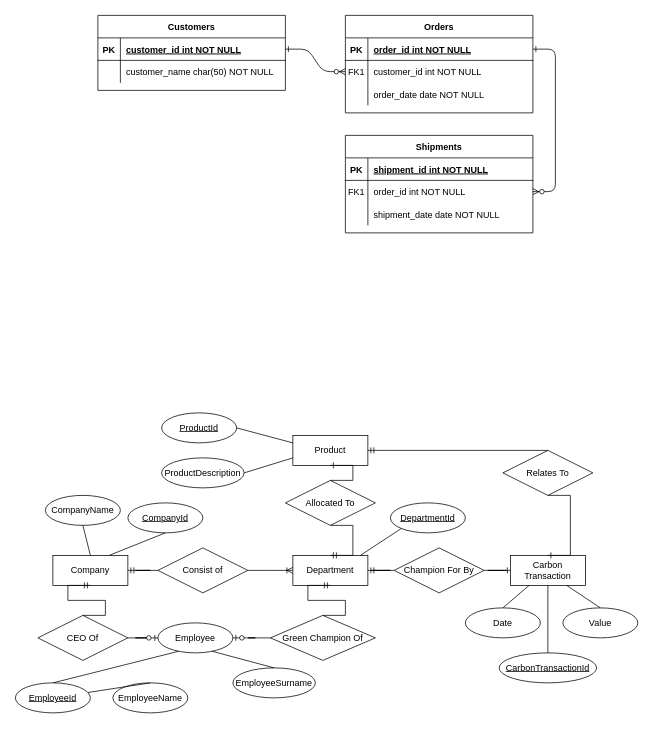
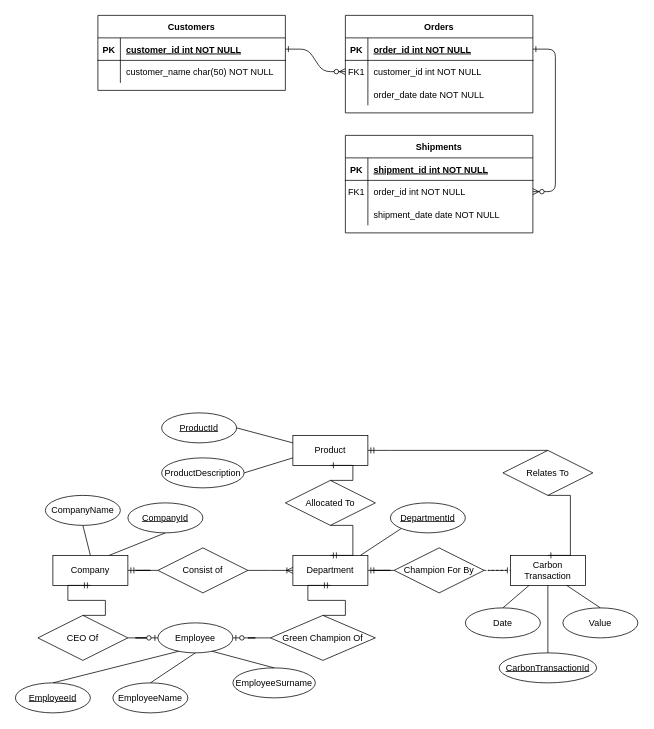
  <mxCell id="0" />
  <mxCell id="1" parent="0" />
  <mxCell id="2" value="" style="edgeStyle=entityRelationEdgeStyle;endArrow=ERzeroToMany;startArrow=ERone;endFill=1;startFill=0;" parent="1" source="25" target="8" edge="1"><mxGeometry width="100" height="100" relative="1" as="geometry"><mxPoint x="350" y="620" as="sourcePoint" /><mxPoint x="450" y="520" as="targetPoint" /></mxGeometry></mxCell>
  <mxCell id="3" value="" style="edgeStyle=entityRelationEdgeStyle;endArrow=ERzeroToMany;startArrow=ERone;endFill=1;startFill=0;" parent="1" source="5" target="18" edge="1"><mxGeometry width="100" height="100" relative="1" as="geometry"><mxPoint x="410" y="80" as="sourcePoint" /><mxPoint x="470" y="105" as="targetPoint" /></mxGeometry></mxCell>
  <mxCell id="4" value="Orders" style="shape=table;startSize=30;container=1;collapsible=1;childLayout=tableLayout;fixedRows=1;rowLines=0;fontStyle=1;align=center;resizeLast=1;" parent="1" vertex="1"><mxGeometry x="460" y="20" width="250" height="130" as="geometry" /></mxCell>
  <mxCell id="5" value="" style="shape=partialRectangle;collapsible=0;dropTarget=0;pointerEvents=0;fillColor=none;points=[[0,0.5],[1,0.5]];portConstraint=eastwest;top=0;left=0;right=0;bottom=1;" parent="4" vertex="1"><mxGeometry y="30" width="250" height="30" as="geometry" /></mxCell>
  <mxCell id="6" value="PK" style="shape=partialRectangle;overflow=hidden;connectable=0;fillColor=none;top=0;left=0;bottom=0;right=0;fontStyle=1;" parent="5" vertex="1"><mxGeometry width="30" height="30" as="geometry" /></mxCell>
  <mxCell id="7" value="order_id int NOT NULL " style="shape=partialRectangle;overflow=hidden;connectable=0;fillColor=none;top=0;left=0;bottom=0;right=0;align=left;spacingLeft=6;fontStyle=5;" parent="5" vertex="1"><mxGeometry x="30" width="220" height="30" as="geometry" /></mxCell>
  <mxCell id="8" value="" style="shape=partialRectangle;collapsible=0;dropTarget=0;pointerEvents=0;fillColor=none;points=[[0,0.5],[1,0.5]];portConstraint=eastwest;top=0;left=0;right=0;bottom=0;" parent="4" vertex="1"><mxGeometry y="60" width="250" height="30" as="geometry" /></mxCell>
  <mxCell id="9" value="FK1" style="shape=partialRectangle;overflow=hidden;connectable=0;fillColor=none;top=0;left=0;bottom=0;right=0;" parent="8" vertex="1"><mxGeometry width="30" height="30" as="geometry" /></mxCell>
  <mxCell id="10" value="customer_id int NOT NULL" style="shape=partialRectangle;overflow=hidden;connectable=0;fillColor=none;top=0;left=0;bottom=0;right=0;align=left;spacingLeft=6;" parent="8" vertex="1"><mxGeometry x="30" width="220" height="30" as="geometry" /></mxCell>
  <mxCell id="11" value="" style="shape=partialRectangle;collapsible=0;dropTarget=0;pointerEvents=0;fillColor=none;points=[[0,0.5],[1,0.5]];portConstraint=eastwest;top=0;left=0;right=0;bottom=0;" parent="4" vertex="1"><mxGeometry y="90" width="250" height="30" as="geometry" /></mxCell>
  <mxCell id="12" value="" style="shape=partialRectangle;overflow=hidden;connectable=0;fillColor=none;top=0;left=0;bottom=0;right=0;" parent="11" vertex="1"><mxGeometry width="30" height="30" as="geometry" /></mxCell>
  <mxCell id="13" value="order_date date NOT NULL" style="shape=partialRectangle;overflow=hidden;connectable=0;fillColor=none;top=0;left=0;bottom=0;right=0;align=left;spacingLeft=6;" parent="11" vertex="1"><mxGeometry x="30" width="220" height="30" as="geometry" /></mxCell>
  <mxCell id="14" value="Shipments" style="shape=table;startSize=30;container=1;collapsible=1;childLayout=tableLayout;fixedRows=1;rowLines=0;fontStyle=1;align=center;resizeLast=1;" parent="1" vertex="1"><mxGeometry x="460" y="180" width="250" height="130" as="geometry" /></mxCell>
  <mxCell id="15" value="" style="shape=partialRectangle;collapsible=0;dropTarget=0;pointerEvents=0;fillColor=none;points=[[0,0.5],[1,0.5]];portConstraint=eastwest;top=0;left=0;right=0;bottom=1;" parent="14" vertex="1"><mxGeometry y="30" width="250" height="30" as="geometry" /></mxCell>
  <mxCell id="16" value="PK" style="shape=partialRectangle;overflow=hidden;connectable=0;fillColor=none;top=0;left=0;bottom=0;right=0;fontStyle=1;" parent="15" vertex="1"><mxGeometry width="30" height="30" as="geometry" /></mxCell>
  <mxCell id="17" value="shipment_id int NOT NULL " style="shape=partialRectangle;overflow=hidden;connectable=0;fillColor=none;top=0;left=0;bottom=0;right=0;align=left;spacingLeft=6;fontStyle=5;" parent="15" vertex="1"><mxGeometry x="30" width="220" height="30" as="geometry" /></mxCell>
  <mxCell id="18" value="" style="shape=partialRectangle;collapsible=0;dropTarget=0;pointerEvents=0;fillColor=none;points=[[0,0.5],[1,0.5]];portConstraint=eastwest;top=0;left=0;right=0;bottom=0;" parent="14" vertex="1"><mxGeometry y="60" width="250" height="30" as="geometry" /></mxCell>
  <mxCell id="19" value="FK1" style="shape=partialRectangle;overflow=hidden;connectable=0;fillColor=none;top=0;left=0;bottom=0;right=0;" parent="18" vertex="1"><mxGeometry width="30" height="30" as="geometry" /></mxCell>
  <mxCell id="20" value="order_id int NOT NULL" style="shape=partialRectangle;overflow=hidden;connectable=0;fillColor=none;top=0;left=0;bottom=0;right=0;align=left;spacingLeft=6;" parent="18" vertex="1"><mxGeometry x="30" width="220" height="30" as="geometry" /></mxCell>
  <mxCell id="21" value="" style="shape=partialRectangle;collapsible=0;dropTarget=0;pointerEvents=0;fillColor=none;points=[[0,0.5],[1,0.5]];portConstraint=eastwest;top=0;left=0;right=0;bottom=0;" parent="14" vertex="1"><mxGeometry y="90" width="250" height="30" as="geometry" /></mxCell>
  <mxCell id="22" value="" style="shape=partialRectangle;overflow=hidden;connectable=0;fillColor=none;top=0;left=0;bottom=0;right=0;" parent="21" vertex="1"><mxGeometry width="30" height="30" as="geometry" /></mxCell>
  <mxCell id="23" value="shipment_date date NOT NULL" style="shape=partialRectangle;overflow=hidden;connectable=0;fillColor=none;top=0;left=0;bottom=0;right=0;align=left;spacingLeft=6;" parent="21" vertex="1"><mxGeometry x="30" width="220" height="30" as="geometry" /></mxCell>
  <mxCell id="24" value="Customers" style="shape=table;startSize=30;container=1;collapsible=1;childLayout=tableLayout;fixedRows=1;rowLines=0;fontStyle=1;align=center;resizeLast=1;" parent="1" vertex="1"><mxGeometry x="130" y="20" width="250" height="100" as="geometry" /></mxCell>
  <mxCell id="25" value="" style="shape=partialRectangle;collapsible=0;dropTarget=0;pointerEvents=0;fillColor=none;points=[[0,0.5],[1,0.5]];portConstraint=eastwest;top=0;left=0;right=0;bottom=1;" parent="24" vertex="1"><mxGeometry y="30" width="250" height="30" as="geometry" /></mxCell>
  <mxCell id="26" value="PK" style="shape=partialRectangle;overflow=hidden;connectable=0;fillColor=none;top=0;left=0;bottom=0;right=0;fontStyle=1;" parent="25" vertex="1"><mxGeometry width="30" height="30" as="geometry" /></mxCell>
  <mxCell id="27" value="customer_id int NOT NULL " style="shape=partialRectangle;overflow=hidden;connectable=0;fillColor=none;top=0;left=0;bottom=0;right=0;align=left;spacingLeft=6;fontStyle=5;" parent="25" vertex="1"><mxGeometry x="30" width="220" height="30" as="geometry" /></mxCell>
  <mxCell id="28" value="" style="shape=partialRectangle;collapsible=0;dropTarget=0;pointerEvents=0;fillColor=none;points=[[0,0.5],[1,0.5]];portConstraint=eastwest;top=0;left=0;right=0;bottom=0;" parent="24" vertex="1"><mxGeometry y="60" width="250" height="30" as="geometry" /></mxCell>
  <mxCell id="29" value="" style="shape=partialRectangle;overflow=hidden;connectable=0;fillColor=none;top=0;left=0;bottom=0;right=0;" parent="28" vertex="1"><mxGeometry width="30" height="30" as="geometry" /></mxCell>
  <mxCell id="30" value="customer_name char(50) NOT NULL" style="shape=partialRectangle;overflow=hidden;connectable=0;fillColor=none;top=0;left=0;bottom=0;right=0;align=left;spacingLeft=6;" parent="28" vertex="1"><mxGeometry x="30" width="220" height="30" as="geometry" /></mxCell>
  <mxCell id="31" value="Company" style="whiteSpace=wrap;html=1;align=center;" vertex="1" parent="1"><mxGeometry x="70" y="740" width="100" height="40" as="geometry" /></mxCell>
  <mxCell id="32" value="CompanyName" style="ellipse;whiteSpace=wrap;html=1;align=center;" vertex="1" parent="1"><mxGeometry x="60" y="660" width="100" height="40" as="geometry" /></mxCell>
  <mxCell id="33" value="Consist of" style="shape=rhombus;perimeter=rhombusPerimeter;whiteSpace=wrap;html=1;align=center;" vertex="1" parent="1"><mxGeometry x="210" y="730" width="120" height="60" as="geometry" /></mxCell>
  <mxCell id="34" value="Department" style="whiteSpace=wrap;html=1;align=center;" vertex="1" parent="1"><mxGeometry x="390" y="740" width="100" height="40" as="geometry" /></mxCell>
  <mxCell id="35" value="" style="edgeStyle=entityRelationEdgeStyle;fontSize=12;html=1;endArrow=ERoneToMany;rounded=0;entryX=0;entryY=0.5;entryDx=0;entryDy=0;exitX=1;exitY=0.5;exitDx=0;exitDy=0;" edge="1" parent="1" source="33" target="34"><mxGeometry width="100" height="100" relative="1" as="geometry"><mxPoint x="410" y="770" as="sourcePoint" /><mxPoint x="510" y="670" as="targetPoint" /></mxGeometry></mxCell>
  <mxCell id="36" value="" style="edgeStyle=entityRelationEdgeStyle;fontSize=12;html=1;endArrow=ERmandOne;rounded=0;entryX=1;entryY=0.5;entryDx=0;entryDy=0;exitX=0;exitY=0.5;exitDx=0;exitDy=0;" edge="1" parent="1" source="33" target="31"><mxGeometry width="100" height="100" relative="1" as="geometry"><mxPoint x="130" y="860" as="sourcePoint" /><mxPoint x="230" y="760" as="targetPoint" /></mxGeometry></mxCell>
  <mxCell id="37" value="Employee" style="ellipse;whiteSpace=wrap;html=1;align=center;" vertex="1" parent="1"><mxGeometry x="210" y="830" width="100" height="40" as="geometry" /></mxCell>
  <mxCell id="38" value="CEO Of" style="shape=rhombus;perimeter=rhombusPerimeter;whiteSpace=wrap;html=1;align=center;" vertex="1" parent="1"><mxGeometry x="50" y="820" width="120" height="60" as="geometry" /></mxCell>
  <mxCell id="39" value="" style="edgeStyle=entityRelationEdgeStyle;fontSize=12;html=1;endArrow=ERzeroToOne;endFill=1;rounded=0;entryX=0;entryY=0.5;entryDx=0;entryDy=0;exitX=1;exitY=0.5;exitDx=0;exitDy=0;" edge="1" parent="1" source="38" target="37"><mxGeometry width="100" height="100" relative="1" as="geometry"><mxPoint x="410" y="790" as="sourcePoint" /><mxPoint x="510" y="690" as="targetPoint" /></mxGeometry></mxCell>
  <mxCell id="40" value="Green Champion Of" style="shape=rhombus;perimeter=rhombusPerimeter;whiteSpace=wrap;html=1;align=center;container=1;" vertex="1" parent="1"><mxGeometry x="360" y="820" width="140" height="60" as="geometry" /></mxCell>
  <mxCell id="41" value="" style="edgeStyle=entityRelationEdgeStyle;fontSize=12;html=1;endArrow=ERmandOne;rounded=0;entryX=0.5;entryY=1;entryDx=0;entryDy=0;exitX=0.5;exitY=0;exitDx=0;exitDy=0;" edge="1" parent="1" source="40" target="34"><mxGeometry width="100" height="100" relative="1" as="geometry"><mxPoint x="320" y="980" as="sourcePoint" /><mxPoint x="360" y="900" as="targetPoint" /></mxGeometry></mxCell>
  <mxCell id="42" value="" style="edgeStyle=entityRelationEdgeStyle;fontSize=12;html=1;endArrow=ERmandOne;rounded=0;entryX=0.5;entryY=1;entryDx=0;entryDy=0;exitX=0.5;exitY=0;exitDx=0;exitDy=0;" edge="1" parent="1" source="38" target="31"><mxGeometry width="100" height="100" relative="1" as="geometry"><mxPoint x="40" y="850" as="sourcePoint" /><mxPoint x="100" y="930" as="targetPoint" /></mxGeometry></mxCell>
  <mxCell id="43" value="" style="edgeStyle=entityRelationEdgeStyle;fontSize=12;html=1;endArrow=ERzeroToOne;endFill=1;rounded=0;entryX=1;entryY=0.5;entryDx=0;entryDy=0;exitX=0;exitY=0.5;exitDx=0;exitDy=0;" edge="1" parent="1" source="40" target="37"><mxGeometry width="100" height="100" relative="1" as="geometry"><mxPoint x="230" y="1050" as="sourcePoint" /><mxPoint x="330" y="950" as="targetPoint" /></mxGeometry></mxCell>
  <mxCell id="44" value="EmployeeSurname" style="ellipse;whiteSpace=wrap;html=1;align=center;" vertex="1" parent="1"><mxGeometry x="310" y="890" width="110" height="40" as="geometry" /></mxCell>
  <mxCell id="45" value="EmployeeName" style="ellipse;whiteSpace=wrap;html=1;align=center;" vertex="1" parent="1"><mxGeometry x="150" y="910" width="100" height="40" as="geometry" /></mxCell>
  <mxCell id="46" value="Product" style="whiteSpace=wrap;html=1;align=center;" vertex="1" parent="1"><mxGeometry x="390" y="580" width="100" height="40" as="geometry" /></mxCell>
  <mxCell id="47" value="Allocated To" style="shape=rhombus;perimeter=rhombusPerimeter;whiteSpace=wrap;html=1;align=center;" vertex="1" parent="1"><mxGeometry x="380" y="640" width="120" height="60" as="geometry" /></mxCell>
  <mxCell id="48" value="" style="edgeStyle=entityRelationEdgeStyle;fontSize=12;html=1;endArrow=ERmandOne;rounded=0;entryX=0.5;entryY=0;entryDx=0;entryDy=0;exitX=0.5;exitY=1;exitDx=0;exitDy=0;" edge="1" parent="1" source="47" target="34"><mxGeometry width="100" height="100" relative="1" as="geometry"><mxPoint x="350" y="860" as="sourcePoint" /><mxPoint x="450" y="760" as="targetPoint" /></mxGeometry></mxCell>
  <mxCell id="49" value="ProductDescription" style="ellipse;whiteSpace=wrap;html=1;align=center;" vertex="1" parent="1"><mxGeometry x="215" y="610" width="110" height="40" as="geometry" /></mxCell>
  <mxCell id="50" value="Carbon Transaction" style="whiteSpace=wrap;html=1;align=center;" vertex="1" parent="1"><mxGeometry x="680" y="740" width="100" height="40" as="geometry" /></mxCell>
  <mxCell id="51" value="" style="edgeStyle=entityRelationEdgeStyle;fontSize=12;html=1;endArrow=ERmandOne;rounded=0;entryX=1;entryY=0.5;entryDx=0;entryDy=0;exitX=0;exitY=0.5;exitDx=0;exitDy=0;" edge="1" parent="1" source="52" target="34"><mxGeometry width="100" height="100" relative="1" as="geometry"><mxPoint x="530" y="890" as="sourcePoint" /><mxPoint x="610" y="800" as="targetPoint" /></mxGeometry></mxCell>
  <mxCell id="52" value="Champion For By" style="shape=rhombus;perimeter=rhombusPerimeter;whiteSpace=wrap;html=1;align=center;" vertex="1" parent="1"><mxGeometry x="525" y="730" width="120" height="60" as="geometry" /></mxCell>
  <mxCell id="53" value="Relates To" style="shape=rhombus;perimeter=rhombusPerimeter;whiteSpace=wrap;html=1;align=center;" vertex="1" parent="1"><mxGeometry x="670" y="600" width="120" height="60" as="geometry" /></mxCell>
  <mxCell id="54" value="Date" style="ellipse;whiteSpace=wrap;html=1;align=center;" vertex="1" parent="1"><mxGeometry x="620" y="810" width="100" height="40" as="geometry" /></mxCell>
  <mxCell id="55" value="Value" style="ellipse;whiteSpace=wrap;html=1;align=center;" vertex="1" parent="1"><mxGeometry x="750" y="810" width="100" height="40" as="geometry" /></mxCell>
  <mxCell id="56" value="" style="endArrow=none;html=1;rounded=0;entryX=1;entryY=0.5;entryDx=0;entryDy=0;exitX=0;exitY=0.75;exitDx=0;exitDy=0;" edge="1" parent="1" source="46" target="49"><mxGeometry width="50" height="50" relative="1" as="geometry"><mxPoint x="390" y="840" as="sourcePoint" /><mxPoint x="440" y="790" as="targetPoint" /></mxGeometry></mxCell>
  <mxCell id="57" value="" style="endArrow=none;html=1;rounded=0;entryX=0.5;entryY=1;entryDx=0;entryDy=0;exitX=0.5;exitY=0;exitDx=0;exitDy=0;" edge="1" parent="1" source="31" target="32"><mxGeometry width="50" height="50" relative="1" as="geometry"><mxPoint x="400" y="850" as="sourcePoint" /><mxPoint x="450" y="800" as="targetPoint" /></mxGeometry></mxCell>
  <mxCell id="58" value="" style="endArrow=none;html=1;rounded=0;entryX=0.75;entryY=1;entryDx=0;entryDy=0;exitX=0.5;exitY=0;exitDx=0;exitDy=0;" edge="1" parent="1" source="55" target="50"><mxGeometry width="50" height="50" relative="1" as="geometry"><mxPoint x="410" y="860" as="sourcePoint" /><mxPoint x="460" y="810" as="targetPoint" /></mxGeometry></mxCell>
  <mxCell id="59" value="" style="endArrow=none;html=1;rounded=0;entryX=0.25;entryY=1;entryDx=0;entryDy=0;exitX=0.5;exitY=0;exitDx=0;exitDy=0;" edge="1" parent="1" source="54" target="50"><mxGeometry width="50" height="50" relative="1" as="geometry"><mxPoint x="420" y="870" as="sourcePoint" /><mxPoint x="470" y="820" as="targetPoint" /></mxGeometry></mxCell>
- <mxCell id="60" value="" style="endArrow=none;html=1;rounded=0;exitX=0.5;exitY=0;exitDx=0;exitDy=0;" edge="1" parent="1" source="45" target="67"><mxGeometry width="50" height="50" relative="1" as="geometry"><mxPoint x="430" y="880" as="sourcePoint" /><mxPoint x="480" y="830" as="targetPoint" /></mxGeometry></mxCell>
+ <mxCell id="60" value="" style="endArrow=none;html=1;rounded=0;exitX=0.5;exitY=0;exitDx=0;exitDy=0;entryX=0.5;entryY=1;entryDx=0;entryDy=0;" edge="1" parent="1" source="45" target="37"><mxGeometry width="50" height="50" relative="1" as="geometry"><mxPoint x="430" y="880" as="sourcePoint" /><mxPoint x="480" y="830" as="targetPoint" /></mxGeometry></mxCell>
  <mxCell id="61" value="" style="endArrow=none;html=1;rounded=0;exitX=0.5;exitY=0;exitDx=0;exitDy=0;entryX=0.75;entryY=1;entryDx=0;entryDy=0;" edge="1" parent="1" source="44" target="37"><mxGeometry width="50" height="50" relative="1" as="geometry"><mxPoint x="440" y="890" as="sourcePoint" /><mxPoint x="490" y="840" as="targetPoint" /></mxGeometry></mxCell>
  <mxCell id="62" value="" style="edgeStyle=entityRelationEdgeStyle;fontSize=12;html=1;endArrow=ERone;endFill=1;rounded=0;entryX=0.5;entryY=1;entryDx=0;entryDy=0;exitX=0.5;exitY=0;exitDx=0;exitDy=0;" edge="1" parent="1" source="47" target="46"><mxGeometry width="100" height="100" relative="1" as="geometry"><mxPoint x="350" y="860" as="sourcePoint" /><mxPoint x="450" y="760" as="targetPoint" /></mxGeometry></mxCell>
  <mxCell id="63" value="" style="edgeStyle=entityRelationEdgeStyle;fontSize=12;html=1;endArrow=ERmandOne;rounded=0;entryX=1;entryY=0.5;entryDx=0;entryDy=0;exitX=0.5;exitY=0;exitDx=0;exitDy=0;" edge="1" parent="1" source="53" target="46"><mxGeometry width="100" height="100" relative="1" as="geometry"><mxPoint x="350" y="860" as="sourcePoint" /><mxPoint x="450" y="760" as="targetPoint" /></mxGeometry></mxCell>
  <mxCell id="64" value="" style="edgeStyle=entityRelationEdgeStyle;fontSize=12;html=1;endArrow=ERone;endFill=1;rounded=0;entryX=0.5;entryY=0;entryDx=0;entryDy=0;exitX=0.5;exitY=1;exitDx=0;exitDy=0;" edge="1" parent="1" source="53" target="50"><mxGeometry width="100" height="100" relative="1" as="geometry"><mxPoint x="370" y="860" as="sourcePoint" /><mxPoint x="470" y="760" as="targetPoint" /></mxGeometry></mxCell>
- <mxCell id="65" value="" style="edgeStyle=entityRelationEdgeStyle;fontSize=12;html=1;endArrow=ERone;endFill=1;rounded=0;entryX=0;entryY=0.5;entryDx=0;entryDy=0;exitX=1;exitY=0.5;exitDx=0;exitDy=0;" edge="1" parent="1" source="52" target="50"><mxGeometry width="100" height="100" relative="1" as="geometry"><mxPoint x="650" y="780" as="sourcePoint" /><mxPoint x="470" y="760" as="targetPoint" /></mxGeometry></mxCell>
+ <mxCell id="65" value="" style="edgeStyle=entityRelationEdgeStyle;fontSize=12;html=1;endArrow=ERone;endFill=1;rounded=0;entryX=0;entryY=0.5;entryDx=0;entryDy=0;exitX=1;exitY=0.5;exitDx=0;exitDy=0;dashed=1;" edge="1" parent="1" source="52" target="50"><mxGeometry width="100" height="100" relative="1" as="geometry"><mxPoint x="650" y="780" as="sourcePoint" /><mxPoint x="470" y="760" as="targetPoint" /></mxGeometry></mxCell>
  <mxCell id="66" value="" style="endArrow=none;html=1;rounded=0;entryX=0.25;entryY=1;entryDx=0;entryDy=0;" edge="1" parent="1" target="37"><mxGeometry relative="1" as="geometry"><mxPoint x="70" y="910" as="sourcePoint" /><mxPoint x="190" y="860" as="targetPoint" /></mxGeometry></mxCell>
  <mxCell id="67" value="EmployeeId" style="ellipse;whiteSpace=wrap;html=1;align=center;fontStyle=4;" vertex="1" parent="1"><mxGeometry x="20" y="910" width="100" height="40" as="geometry" /></mxCell>
  <mxCell id="68" value="ProductId" style="ellipse;whiteSpace=wrap;html=1;align=center;fontStyle=4;" vertex="1" parent="1"><mxGeometry x="215" y="550" width="100" height="40" as="geometry" /></mxCell>
  <mxCell id="69" value="" style="endArrow=none;html=1;rounded=0;entryX=0;entryY=0.25;entryDx=0;entryDy=0;exitX=1;exitY=0.5;exitDx=0;exitDy=0;" edge="1" parent="1" source="68" target="46"><mxGeometry relative="1" as="geometry"><mxPoint x="280" y="750" as="sourcePoint" /><mxPoint x="440" y="750" as="targetPoint" /></mxGeometry></mxCell>
  <mxCell id="70" value="CarbonTransactionId" style="ellipse;whiteSpace=wrap;html=1;align=center;fontStyle=4;" vertex="1" parent="1"><mxGeometry x="665" y="870" width="130" height="40" as="geometry" /></mxCell>
  <mxCell id="71" value="" style="endArrow=none;html=1;rounded=0;entryX=0.5;entryY=1;entryDx=0;entryDy=0;exitX=0.5;exitY=0;exitDx=0;exitDy=0;" edge="1" parent="1" source="70" target="50"><mxGeometry relative="1" as="geometry"><mxPoint x="280" y="750" as="sourcePoint" /><mxPoint x="440" y="750" as="targetPoint" /></mxGeometry></mxCell>
  <mxCell id="72" value="CompanyId" style="ellipse;whiteSpace=wrap;html=1;align=center;fontStyle=4;" vertex="1" parent="1"><mxGeometry x="170" y="670" width="100" height="40" as="geometry" /></mxCell>
  <mxCell id="73" value="" style="endArrow=none;html=1;rounded=0;entryX=0.5;entryY=1;entryDx=0;entryDy=0;exitX=0.75;exitY=0;exitDx=0;exitDy=0;" edge="1" parent="1" source="31" target="72"><mxGeometry relative="1" as="geometry"><mxPoint x="280" y="750" as="sourcePoint" /><mxPoint x="440" y="750" as="targetPoint" /></mxGeometry></mxCell>
  <mxCell id="74" value="DepartmentId" style="ellipse;whiteSpace=wrap;html=1;align=center;fontStyle=4;" vertex="1" parent="1"><mxGeometry x="520" y="670" width="100" height="40" as="geometry" /></mxCell>
  <mxCell id="75" value="" style="endArrow=none;html=1;rounded=0;entryX=0;entryY=1;entryDx=0;entryDy=0;" edge="1" parent="1" target="74"><mxGeometry relative="1" as="geometry"><mxPoint x="480" y="740" as="sourcePoint" /><mxPoint x="550" y="720" as="targetPoint" /></mxGeometry></mxCell>
